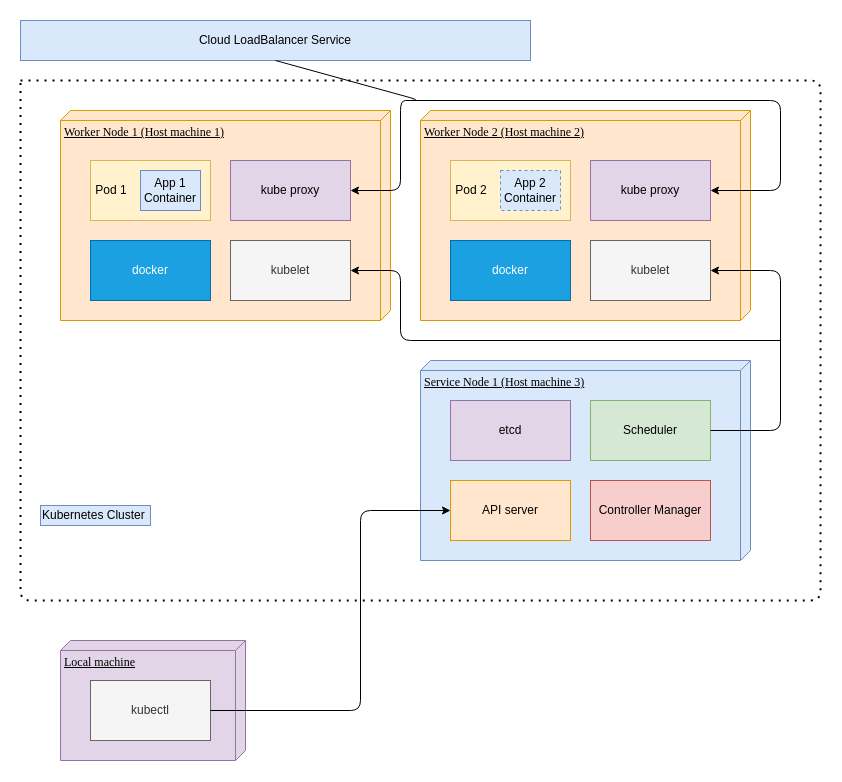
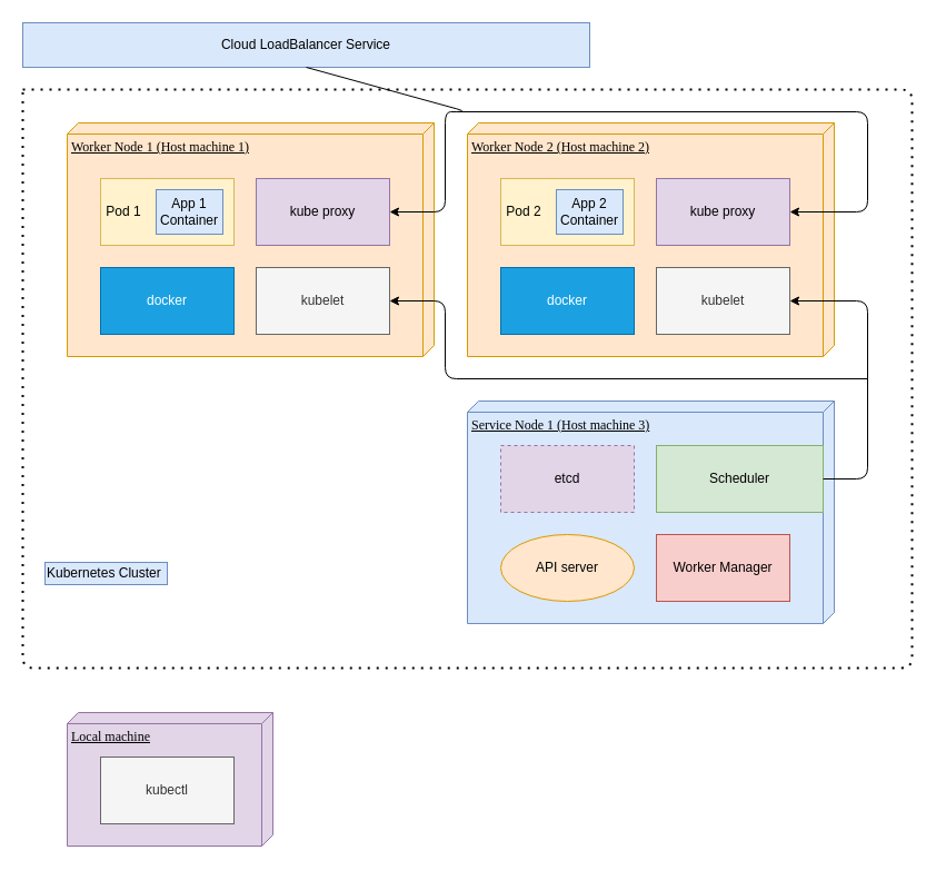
  <mxCell id="0" />
  <mxCell id="1" parent="0" />
  <mxCell id="2" value="Worker Node 1 (Host machine 1)" style="verticalAlign=top;align=left;spacingTop=8;spacingLeft=2;spacingRight=12;shape=cube;size=10;direction=south;fontStyle=4;html=1;rounded=0;shadow=0;comic=0;labelBackgroundColor=none;strokeWidth=1;fontFamily=Verdana;fontSize=12;fillColor=#ffe6cc;strokeColor=#d79b00;" parent="1" vertex="1"><mxGeometry x="60" y="110" width="330" height="210" as="geometry" /></mxCell>
  <mxCell id="3" value="Worker Node 2 (Host machine 2)" style="verticalAlign=top;align=left;spacingTop=8;spacingLeft=2;spacingRight=12;shape=cube;size=10;direction=south;fontStyle=4;html=1;rounded=0;shadow=0;comic=0;labelBackgroundColor=none;strokeWidth=1;fontFamily=Verdana;fontSize=12;fillColor=#ffe6cc;strokeColor=#d79b00;" parent="1" vertex="1"><mxGeometry x="420" y="110" width="330" height="210" as="geometry" /></mxCell>
  <mxCell id="4" value="Local machine" style="verticalAlign=top;align=left;spacingTop=8;spacingLeft=2;spacingRight=12;shape=cube;size=10;direction=south;fontStyle=4;html=1;rounded=0;shadow=0;comic=0;labelBackgroundColor=none;strokeWidth=1;fontFamily=Verdana;fontSize=12;fillColor=#e1d5e7;strokeColor=#9673a6;" parent="1" vertex="1"><mxGeometry x="60" y="640" width="185" height="120" as="geometry" /></mxCell>
  <mxCell id="5" style="edgeStyle=orthogonalEdgeStyle;rounded=0;html=1;dashed=1;labelBackgroundColor=none;startArrow=none;startFill=0;startSize=8;endArrow=open;endFill=0;endSize=16;fontFamily=Verdana;fontSize=12;" parent="1" edge="1"><mxGeometry relative="1" as="geometry"><mxPoint x="660" y="125" as="targetPoint" /></mxGeometry></mxCell>
  <mxCell id="6" value="Service Node 1 (Host machine 3)" style="verticalAlign=top;align=left;spacingTop=8;spacingLeft=2;spacingRight=12;shape=cube;size=10;direction=south;fontStyle=4;html=1;rounded=0;shadow=0;comic=0;labelBackgroundColor=none;strokeWidth=1;fontFamily=Verdana;fontSize=12;fillColor=#dae8fc;strokeColor=#6c8ebf;" vertex="1" parent="1"><mxGeometry x="420" y="360" width="330" height="200" as="geometry" /></mxCell>
  <mxCell id="7" value="kubectl" style="rounded=0;whiteSpace=wrap;html=1;fillColor=#f5f5f5;strokeColor=#666666;fontColor=#333333;" vertex="1" parent="1"><mxGeometry x="90" y="680" width="120" height="60" as="geometry" /></mxCell>
- <mxCell id="8" value="API server" style="rounded=0;whiteSpace=wrap;html=1;fillColor=#ffe6cc;strokeColor=#d79b00;" vertex="1" parent="1"><mxGeometry x="450" y="480" width="120" height="60" as="geometry" /></mxCell>
- <mxCell id="9" value="etcd" style="rounded=0;whiteSpace=wrap;html=1;fillColor=#e1d5e7;strokeColor=#9673a6;" vertex="1" parent="1"><mxGeometry x="450" y="400" width="120" height="60" as="geometry" /></mxCell>
- <mxCell id="10" value="Controller Manager" style="rounded=0;whiteSpace=wrap;html=1;fillColor=#f8cecc;strokeColor=#b85450;" vertex="1" parent="1"><mxGeometry x="590" y="480" width="120" height="60" as="geometry" /></mxCell>
- <mxCell id="11" value="Scheduler" style="rounded=0;whiteSpace=wrap;html=1;fillColor=#d5e8d4;strokeColor=#82b366;" vertex="1" parent="1"><mxGeometry x="590" y="400" width="120" height="60" as="geometry" /></mxCell>
+ <mxCell id="8" value="API server" style="ellipse;whiteSpace=wrap;html=1;fillColor=#ffe6cc;strokeColor=#d79b00;" vertex="1" parent="1"><mxGeometry x="450" y="480" width="120" height="60" as="geometry" /></mxCell>
+ <mxCell id="9" value="etcd" style="rounded=0;whiteSpace=wrap;html=1;fillColor=#e1d5e7;strokeColor=#9673a6;dashed=1;" vertex="1" parent="1"><mxGeometry x="450" y="400" width="120" height="60" as="geometry" /></mxCell>
+ <mxCell id="10" value="Worker Manager" style="rounded=0;whiteSpace=wrap;html=1;fillColor=#f8cecc;strokeColor=#b85450;" vertex="1" parent="1"><mxGeometry x="590" y="480" width="120" height="60" as="geometry" /></mxCell>
+ <mxCell id="11" value="Scheduler" style="rounded=0;whiteSpace=wrap;html=1;fillColor=#d5e8d4;strokeColor=#82b366;" vertex="1" parent="1"><mxGeometry x="590" y="400" width="150" height="60" as="geometry" /></mxCell>
  <mxCell id="12" value="kubelet" style="rounded=0;whiteSpace=wrap;html=1;fillColor=#f5f5f5;strokeColor=#666666;fontColor=#333333;" vertex="1" parent="1"><mxGeometry x="230" y="240" width="120" height="60" as="geometry" /></mxCell>
  <mxCell id="13" value="kubelet" style="rounded=0;whiteSpace=wrap;html=1;fillColor=#f5f5f5;strokeColor=#666666;fontColor=#333333;" vertex="1" parent="1"><mxGeometry x="590" y="240" width="120" height="60" as="geometry" /></mxCell>
- <mxCell id="14" value="" style="endArrow=classic;html=1;exitX=1;exitY=0.5;exitDx=0;exitDy=0;entryX=0;entryY=0.5;entryDx=0;entryDy=0;" edge="1" parent="1" source="7" target="8"><mxGeometry width="50" height="50" relative="1" as="geometry"><mxPoint x="460" y="420" as="sourcePoint" /><mxPoint x="510" y="370" as="targetPoint" /><Array as="points"><mxPoint x="360" y="710" /><mxPoint x="360" y="510" /></Array></mxGeometry></mxCell>
  <mxCell id="15" value="" style="endArrow=classic;html=1;exitX=1;exitY=0.5;exitDx=0;exitDy=0;entryX=1;entryY=0.5;entryDx=0;entryDy=0;" edge="1" parent="1" source="11" target="13"><mxGeometry width="50" height="50" relative="1" as="geometry"><mxPoint x="800" y="400" as="sourcePoint" /><mxPoint x="840" y="270" as="targetPoint" /><Array as="points"><mxPoint x="780" y="430" /><mxPoint x="780" y="270" /></Array></mxGeometry></mxCell>
  <mxCell id="16" value="" style="endArrow=classic;html=1;entryX=1;entryY=0.5;entryDx=0;entryDy=0;" edge="1" parent="1" target="12"><mxGeometry width="50" height="50" relative="1" as="geometry"><mxPoint x="780" y="340" as="sourcePoint" /><mxPoint x="780" y="350" as="targetPoint" /><Array as="points"><mxPoint x="400" y="340" /><mxPoint x="400" y="270" /></Array></mxGeometry></mxCell>
  <mxCell id="17" value="docker" style="rounded=0;whiteSpace=wrap;html=1;fillColor=#1ba1e2;strokeColor=#006EAF;fontColor=#ffffff;" vertex="1" parent="1"><mxGeometry x="90" y="240" width="120" height="60" as="geometry" /></mxCell>
  <mxCell id="18" value="docker" style="rounded=0;whiteSpace=wrap;html=1;fillColor=#1ba1e2;strokeColor=#006EAF;fontColor=#ffffff;" vertex="1" parent="1"><mxGeometry x="450" y="240" width="120" height="60" as="geometry" /></mxCell>
  <mxCell id="19" value="&amp;nbsp;Pod 1" style="rounded=0;whiteSpace=wrap;html=1;align=left;fillColor=#fff2cc;strokeColor=#d6b656;" vertex="1" parent="1"><mxGeometry x="90" y="160" width="120" height="60" as="geometry" /></mxCell>
  <mxCell id="20" value="App 1 Container" style="rounded=0;whiteSpace=wrap;html=1;fillColor=#dae8fc;strokeColor=#6c8ebf;" vertex="1" parent="1"><mxGeometry x="140" y="170" width="60" height="40" as="geometry" /></mxCell>
  <mxCell id="21" value="&amp;nbsp;Pod 2" style="rounded=0;whiteSpace=wrap;html=1;align=left;fillColor=#fff2cc;strokeColor=#d6b656;" vertex="1" parent="1"><mxGeometry x="450" y="160" width="120" height="60" as="geometry" /></mxCell>
- <mxCell id="22" value="App 2 Container" style="rounded=0;whiteSpace=wrap;html=1;fillColor=#dae8fc;strokeColor=#6c8ebf;dashed=1;" vertex="1" parent="1"><mxGeometry x="500" y="170" width="60" height="40" as="geometry" /></mxCell>
+ <mxCell id="22" value="App 2 Container" style="rounded=0;whiteSpace=wrap;html=1;fillColor=#dae8fc;strokeColor=#6c8ebf;" vertex="1" parent="1"><mxGeometry x="500" y="170" width="60" height="40" as="geometry" /></mxCell>
  <mxCell id="23" value="" style="endArrow=none;dashed=1;html=1;dashPattern=1 3;strokeWidth=2;" edge="1" parent="1"><mxGeometry width="50" height="50" relative="1" as="geometry"><mxPoint x="20" y="80" as="sourcePoint" /><mxPoint x="20" y="80" as="targetPoint" /><Array as="points"><mxPoint x="820" y="80" /><mxPoint x="820" y="600" /><mxPoint x="20" y="600" /></Array></mxGeometry></mxCell>
  <mxCell id="24" value="Kubernetes Cluster" style="text;html=1;strokeColor=#6c8ebf;fillColor=#dae8fc;align=left;verticalAlign=middle;whiteSpace=wrap;rounded=0;" vertex="1" parent="1"><mxGeometry x="40" y="505" width="110" height="20" as="geometry" /></mxCell>
  <mxCell id="25" value="kube proxy" style="rounded=0;whiteSpace=wrap;html=1;align=center;fillColor=#e1d5e7;strokeColor=#9673a6;" vertex="1" parent="1"><mxGeometry x="590" y="160" width="120" height="60" as="geometry" /></mxCell>
  <mxCell id="26" value="kube proxy" style="rounded=0;whiteSpace=wrap;html=1;align=center;fillColor=#e1d5e7;strokeColor=#9673a6;" vertex="1" parent="1"><mxGeometry x="230" y="160" width="120" height="60" as="geometry" /></mxCell>
  <mxCell id="27" value="Cloud LoadBalancer Service" style="rounded=0;whiteSpace=wrap;html=1;align=center;fillColor=#dae8fc;strokeColor=#6c8ebf;" vertex="1" parent="1"><mxGeometry x="20" y="20" width="510" height="40" as="geometry" /></mxCell>
  <mxCell id="28" value="" style="endArrow=classic;html=1;exitX=0.5;exitY=1;exitDx=0;exitDy=0;entryX=1;entryY=0.5;entryDx=0;entryDy=0;" edge="1" parent="1" source="27" target="26"><mxGeometry width="50" height="50" relative="1" as="geometry"><mxPoint x="530" y="300" as="sourcePoint" /><mxPoint x="580" y="250" as="targetPoint" /><Array as="points"><mxPoint x="420" y="100" /><mxPoint x="400" y="100" /><mxPoint x="400" y="190" /></Array></mxGeometry></mxCell>
  <mxCell id="29" value="" style="endArrow=classic;html=1;entryX=1;entryY=0.5;entryDx=0;entryDy=0;" edge="1" parent="1" target="25"><mxGeometry width="50" height="50" relative="1" as="geometry"><mxPoint x="410" y="100" as="sourcePoint" /><mxPoint x="580" y="250" as="targetPoint" /><Array as="points"><mxPoint x="780" y="100" /><mxPoint x="780" y="190" /></Array></mxGeometry></mxCell>
